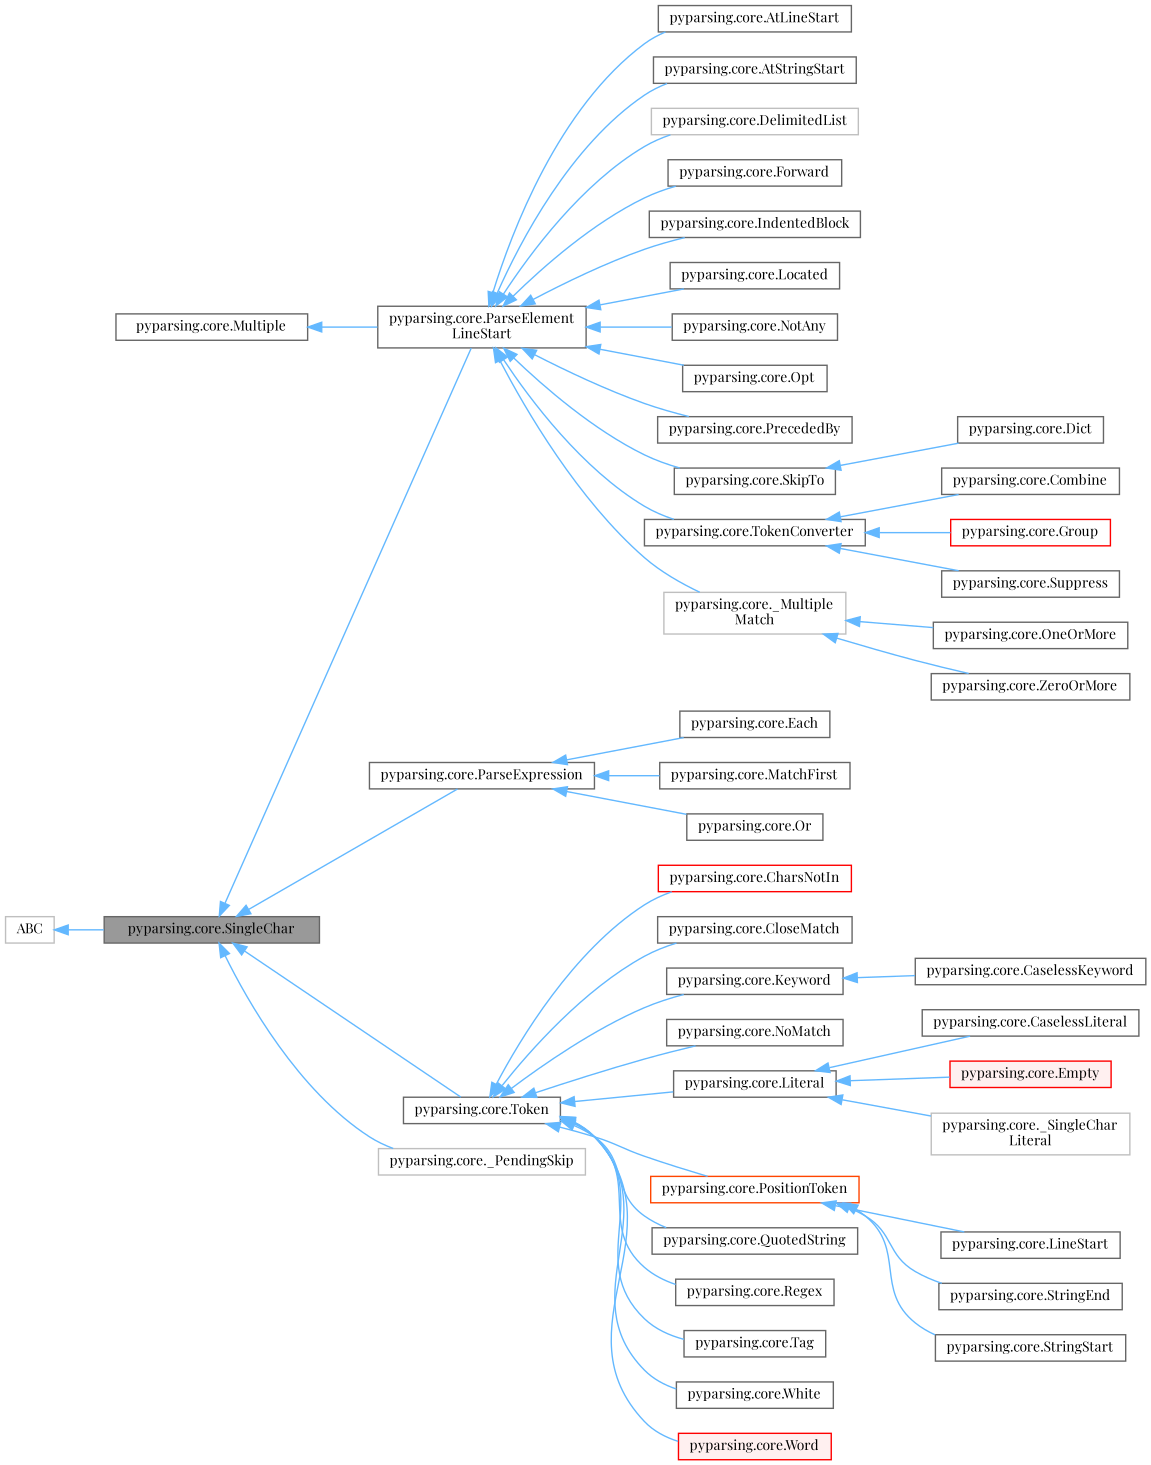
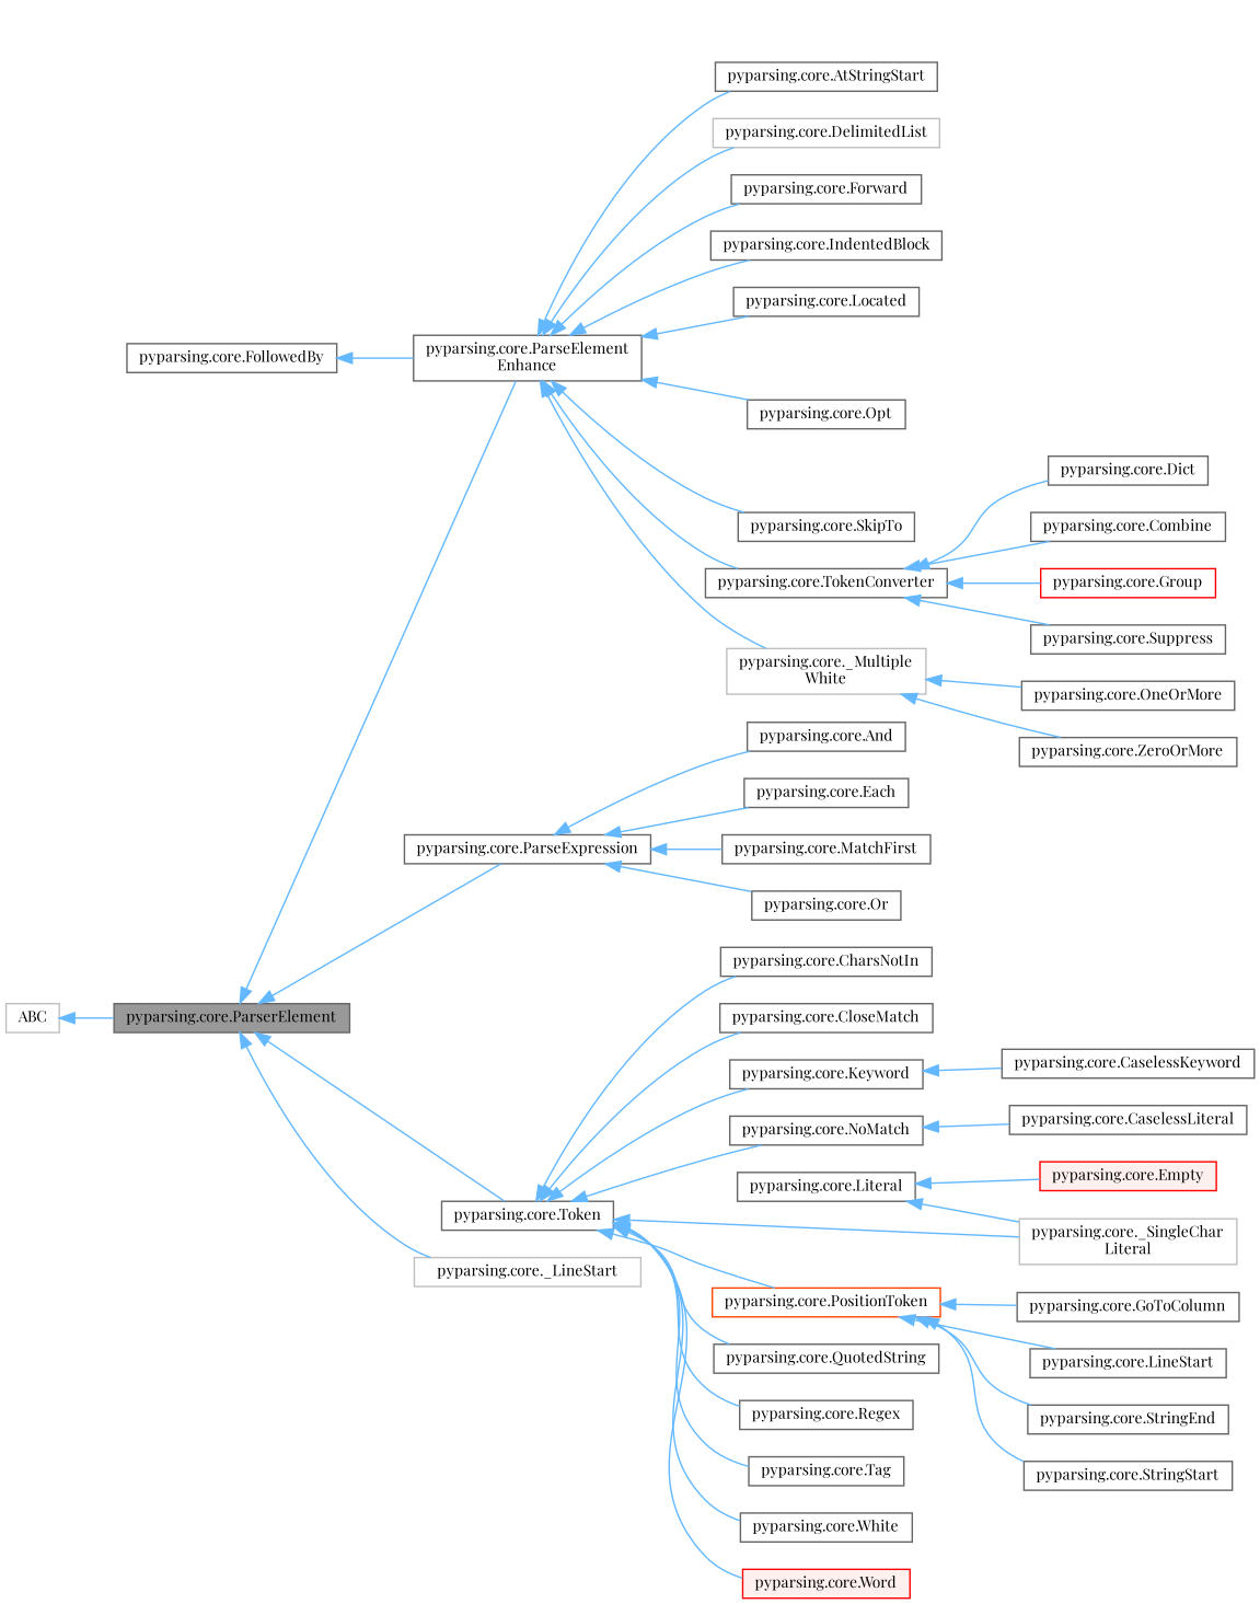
  digraph {
    fontname="Playfair Display"
    rankdir=LR
    node [color=gray40 fillcolor=white fontname="Playfair Display" fontsize=10 shape=box style=filled]
    edge [color=steelblue1 dir=back fontname="Playfair Display" fontsize=10 labelfontname=Helvetica labelfontsize=10 style=solid]
-   n1 [fillcolor=grey60 fontcolor=black height=0.2 label="pyparsing.core.SingleChar" width=0.4]
-   n2 [height=0.2 label="pyparsing.core.ParseElement\lLineStart" width=0.4]
+   n1 [fillcolor=grey60 fontcolor=black height=0.2 label="pyparsing.core.ParserElement" width=0.4]
+   n2 [height=0.2 label="pyparsing.core.ParseElement\lEnhance" width=0.4]
    n3 [height=0.2 label="pyparsing.core.ParseExpression" width=0.4]
    n4 [height=0.2 label="pyparsing.core.Token" width=0.4]
-   n5 [color=grey75 height=0.2 label="pyparsing.core._PendingSkip" width=0.4]
-   n6 [height=0.2 label="pyparsing.core.AtLineStart" width=0.4]
+   n5 [color=grey75 height=0.2 label="pyparsing.core._LineStart" width=0.4]
    n7 [height=0.2 label="pyparsing.core.AtStringStart" width=0.4]
    n8 [color=grey75 height=0.2 label="pyparsing.core.DelimitedList" width=0.4]
    n9 [height=0.2 label="pyparsing.core.Forward" width=0.4]
    n10 [height=0.2 label="pyparsing.core.IndentedBlock" width=0.4]
    n11 [height=0.2 label="pyparsing.core.Located" width=0.4]
-   n12 [height=0.2 label="pyparsing.core.NotAny" width=0.4]
    n13 [height=0.2 label="pyparsing.core.Opt" width=0.4]
-   n14 [height=0.2 label="pyparsing.core.PrecededBy" width=0.4]
    n15 [height=0.2 label="pyparsing.core.SkipTo" width=0.4]
    n16 [height=0.2 label="pyparsing.core.TokenConverter" width=0.4]
-   n17 [color=grey75 height=0.2 label="pyparsing.core._Multiple\lMatch" width=0.4]
+   n17 [color=grey75 height=0.2 label="pyparsing.core._Multiple\lWhite" width=0.4]
+   n18 [height=0.2 label="pyparsing.core.And" width=0.4]
    n19 [height=0.2 label="pyparsing.core.Each" width=0.4]
    n20 [height=0.2 label="pyparsing.core.MatchFirst" width=0.4]
    n21 [height=0.2 label="pyparsing.core.Or" width=0.4]
-   n22 [color=red height=0.2 label="pyparsing.core.CharsNotIn" width=0.4]
+   n22 [height=0.2 label="pyparsing.core.CharsNotIn" width=0.4]
    n23 [height=0.2 label="pyparsing.core.CloseMatch" width=0.4]
    n24 [height=0.2 label="pyparsing.core.Keyword" width=0.4]
    n25 [height=0.2 label="pyparsing.core.Literal" width=0.4]
    n26 [height=0.2 label="pyparsing.core.NoMatch" width=0.4]
    n27 [color=orangered height=0.2 label="pyparsing.core.PositionToken" width=0.4]
    n28 [height=0.2 label="pyparsing.core.QuotedString" width=0.4]
    n29 [height=0.2 label="pyparsing.core.Regex" width=0.4]
    n30 [height=0.2 label="pyparsing.core.Tag" width=0.4]
    n31 [height=0.2 label="pyparsing.core.White" width=0.4]
    n32 [color=red fillcolor="#FFF0F0" height=0.2 label="pyparsing.core.Word" width=0.4]
    n33 [color=grey75 height=0.2 label=ABC width=0.4]
-   n34 [height=0.2 label="pyparsing.core.Multiple" width=0.4]
+   n34 [height=0.2 label="pyparsing.core.FollowedBy" width=0.4]
    n35 [height=0.2 label="pyparsing.core.Combine" width=0.4]
    n36 [height=0.2 label="pyparsing.core.Dict" width=0.4]
    n37 [color=red height=0.2 label="pyparsing.core.Group" width=0.4]
    n38 [height=0.2 label="pyparsing.core.Suppress" width=0.4]
    n39 [height=0.2 label="pyparsing.core.OneOrMore" width=0.4]
    n40 [height=0.2 label="pyparsing.core.ZeroOrMore" width=0.4]
    n41 [height=0.2 label="pyparsing.core.CaselessKeyword" width=0.4]
    n42 [height=0.2 label="pyparsing.core.CaselessLiteral" width=0.4]
    n43 [color=red fillcolor="#FFF0F0" height=0.2 label="pyparsing.core.Empty" width=0.4]
    n44 [color=grey75 height=0.2 label="pyparsing.core._SingleChar\lLiteral" width=0.4]
+   n45 [height=0.2 label="pyparsing.core.GoToColumn" width=0.4]
    n46 [height=0.2 label="pyparsing.core.LineStart" width=0.4]
    n47 [height=0.2 label="pyparsing.core.StringEnd" width=0.4]
    n48 [height=0.2 label="pyparsing.core.StringStart" width=0.4]
    n1 -> n2
    n1 -> n3
    n1 -> n4
    n1 -> n5
-   n2 -> n6
    n2 -> n7
    n2 -> n8
    n2 -> n9
    n2 -> n10
    n2 -> n11
-   n2 -> n12
    n2 -> n13
-   n2 -> n14
    n2 -> n15
    n2 -> n16
    n2 -> n17
+   n3 -> n18
    n3 -> n19
    n3 -> n20
    n3 -> n21
    n4 -> n22
    n4 -> n23
    n4 -> n24
-   n4 -> n25
+   n4 -> n44
    n4 -> n26
    n4 -> n27
    n4 -> n28
    n4 -> n29
    n4 -> n30
    n4 -> n31
    n4 -> n32
    n16 -> n35
-   n15 -> n36
+   n16 -> n36
    n16 -> n37
    n16 -> n38
    n17 -> n39
    n17 -> n40
    n24 -> n41
-   n25 -> n42
+   n26 -> n42
    n25 -> n43
    n25 -> n44
+   n27 -> n45
    n27 -> n46
    n27 -> n47
    n27 -> n48
    n33 -> n1
    n34 -> n2
  }
